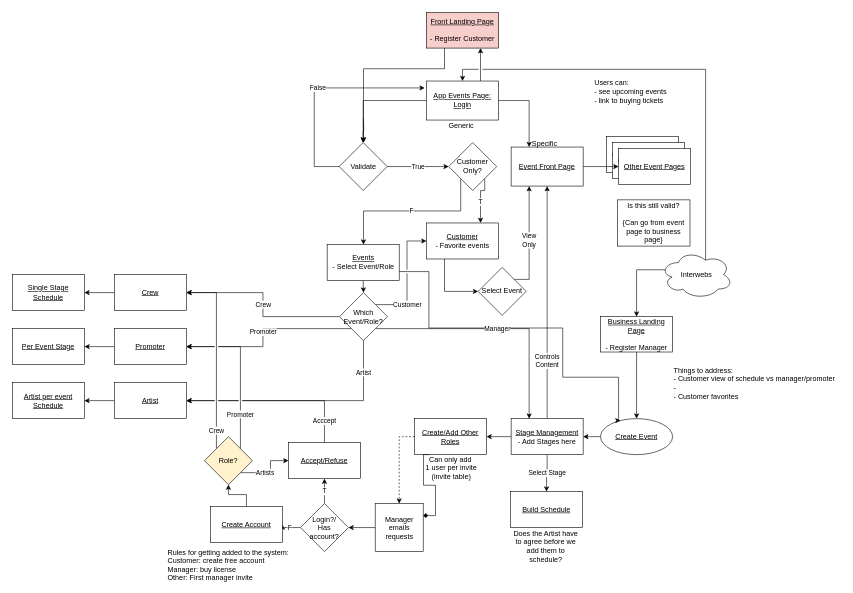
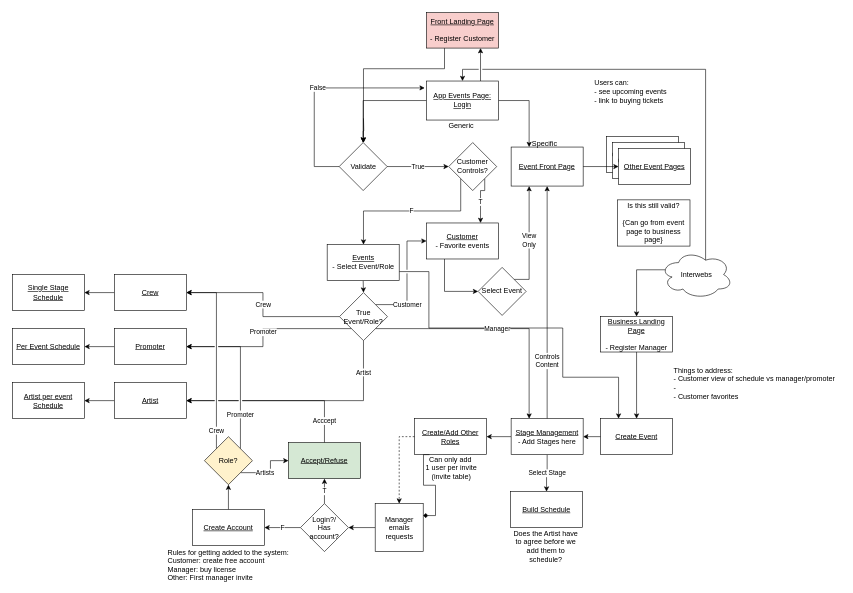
  <mxCell id="0" />
  <mxCell id="1" parent="0" />
  <mxCell id="2" style="edgeStyle=orthogonalEdgeStyle;rounded=0;orthogonalLoop=1;jettySize=auto;html=1;exitX=0.5;exitY=1;exitDx=0;exitDy=0;entryX=0.5;entryY=0;entryDx=0;entryDy=0;" parent="1" target="5" edge="1"><mxGeometry relative="1" as="geometry"><mxPoint x="605" y="196.667" as="sourcePoint" /></mxGeometry></mxCell>
  <mxCell id="3" value="False" style="edgeStyle=orthogonalEdgeStyle;rounded=0;jumpStyle=arc;orthogonalLoop=1;jettySize=auto;html=1;exitX=0;exitY=0.5;exitDx=0;exitDy=0;" parent="1" source="5" edge="1"><mxGeometry relative="1" as="geometry"><Array as="points"><mxPoint x="523" y="277" /><mxPoint x="523" y="146" /></Array><mxPoint x="707" y="146" as="targetPoint" /></mxGeometry></mxCell>
  <mxCell id="4" value="True" style="edgeStyle=orthogonalEdgeStyle;rounded=0;jumpStyle=gap;orthogonalLoop=1;jettySize=auto;html=1;exitX=1;exitY=0.5;exitDx=0;exitDy=0;entryX=0;entryY=0.5;entryDx=0;entryDy=0;" parent="1" source="5" target="68" edge="1"><mxGeometry relative="1" as="geometry" /></mxCell>
  <mxCell id="5" value="Validate" style="rhombus;whiteSpace=wrap;html=1;" parent="1" vertex="1"><mxGeometry x="564.5" y="237" width="80" height="80" as="geometry" /></mxCell>
  <mxCell id="6" style="edgeStyle=orthogonalEdgeStyle;rounded=0;orthogonalLoop=1;jettySize=auto;html=1;exitX=0;exitY=0.5;exitDx=0;exitDy=0;entryX=0.5;entryY=0;entryDx=0;entryDy=0;" parent="1" source="9" target="5" edge="1"><mxGeometry relative="1" as="geometry"><mxPoint x="665" y="166.667" as="targetPoint" /></mxGeometry></mxCell>
  <mxCell id="7" style="edgeStyle=orthogonalEdgeStyle;rounded=0;orthogonalLoop=1;jettySize=auto;html=1;exitX=1;exitY=0.5;exitDx=0;exitDy=0;entryX=0.25;entryY=0;entryDx=0;entryDy=0;" parent="1" source="9" target="69" edge="1"><mxGeometry relative="1" as="geometry" /></mxCell>
  <mxCell id="8" style="edgeStyle=orthogonalEdgeStyle;rounded=0;orthogonalLoop=1;jettySize=auto;html=1;exitX=0.75;exitY=0;exitDx=0;exitDy=0;entryX=0.75;entryY=1;entryDx=0;entryDy=0;" parent="1" source="9" target="81" edge="1"><mxGeometry relative="1" as="geometry" /></mxCell>
  <mxCell id="9" value="App Events Page:&lt;br&gt;Login" style="rounded=0;whiteSpace=wrap;html=1;fontStyle=4" parent="1" vertex="1"><mxGeometry x="710" y="134.5" width="120" height="65" as="geometry" /></mxCell>
  <mxCell id="10" style="edgeStyle=orthogonalEdgeStyle;rounded=0;orthogonalLoop=1;jettySize=auto;html=1;exitX=0;exitY=0.5;exitDx=0;exitDy=0;entryX=1;entryY=0.5;entryDx=0;entryDy=0;fontStyle=4" parent="1" source="49" target="47" edge="1"><mxGeometry relative="1" as="geometry" /></mxCell>
  <mxCell id="11" style="edgeStyle=orthogonalEdgeStyle;rounded=0;orthogonalLoop=1;jettySize=auto;html=1;exitX=0;exitY=0.5;exitDx=0;exitDy=0;entryX=1;entryY=0.5;entryDx=0;entryDy=0;fontStyle=4" parent="1" source="50" target="46" edge="1"><mxGeometry relative="1" as="geometry" /></mxCell>
  <mxCell id="12" style="edgeStyle=orthogonalEdgeStyle;rounded=0;orthogonalLoop=1;jettySize=auto;html=1;exitX=0;exitY=0.5;exitDx=0;exitDy=0;entryX=1;entryY=0.5;entryDx=0;entryDy=0;fontStyle=4" parent="1" source="51" target="45" edge="1"><mxGeometry relative="1" as="geometry" /></mxCell>
  <mxCell id="13" value="&lt;div&gt;Controls&lt;/div&gt;&lt;div&gt;Content&lt;/div&gt;" style="edgeStyle=orthogonalEdgeStyle;rounded=0;orthogonalLoop=1;jettySize=auto;html=1;exitX=0.5;exitY=0;exitDx=0;exitDy=0;entryX=0.5;entryY=1;entryDx=0;entryDy=0;" parent="1" source="24" target="69" edge="1"><mxGeometry x="-0.504" relative="1" as="geometry"><mxPoint x="941" y="380" as="targetPoint" /><mxPoint as="offset" /><mxPoint x="911" y="527" as="sourcePoint" /></mxGeometry></mxCell>
  <mxCell id="14" style="edgeStyle=orthogonalEdgeStyle;rounded=0;orthogonalLoop=1;jettySize=auto;html=1;exitX=0.5;exitY=1;exitDx=0;exitDy=0;entryX=0.5;entryY=0;entryDx=0;entryDy=0;" parent="1" source="15" target="20" edge="1"><mxGeometry relative="1" as="geometry" /></mxCell>
  <mxCell id="15" value="&lt;u&gt;Business Landing Page&lt;/u&gt;&lt;br&gt;&lt;br&gt;- Register Manager" style="rounded=0;whiteSpace=wrap;html=1;" parent="1" vertex="1"><mxGeometry x="1000" y="527" width="120" height="59" as="geometry" /></mxCell>
  <mxCell id="16" style="edgeStyle=orthogonalEdgeStyle;rounded=0;orthogonalLoop=1;jettySize=auto;html=1;exitX=0.07;exitY=0.4;exitDx=0;exitDy=0;exitPerimeter=0;entryX=0.5;entryY=0;entryDx=0;entryDy=0;" parent="1" source="18" target="15" edge="1"><mxGeometry relative="1" as="geometry"><Array as="points"><mxPoint x="1060" y="449" /></Array></mxGeometry></mxCell>
  <mxCell id="17" style="edgeStyle=orthogonalEdgeStyle;rounded=0;jumpStyle=gap;orthogonalLoop=1;jettySize=auto;html=1;exitX=0.625;exitY=0.2;exitDx=0;exitDy=0;exitPerimeter=0;entryX=0.5;entryY=0;entryDx=0;entryDy=0;" parent="1" source="18" target="9" edge="1"><mxGeometry relative="1" as="geometry"><Array as="points"><mxPoint x="1175" y="115" /><mxPoint x="770" y="115" /></Array></mxGeometry></mxCell>
  <mxCell id="18" value="Interwebs" style="ellipse;shape=cloud;whiteSpace=wrap;html=1;" parent="1" vertex="1"><mxGeometry x="1100" y="417" width="120" height="80" as="geometry" /></mxCell>
  <mxCell id="19" value="&lt;div&gt;Is this still valid?&lt;/div&gt;&lt;div&gt;&lt;br&gt;&lt;/div&gt;&lt;div&gt;{Can go from event page to business page}&lt;/div&gt;" style="text;html=1;strokeColor=#000000;fillColor=none;align=center;verticalAlign=middle;whiteSpace=wrap;rounded=0;" parent="1" vertex="1"><mxGeometry x="1028" y="332.5" width="121" height="77" as="geometry" /></mxCell>
- <mxCell id="20" value="&lt;u&gt;Create Event&lt;/u&gt;" style="ellipse;whiteSpace=wrap;html=1;" parent="1" vertex="1"><mxGeometry x="1000" y="697" width="120" height="60" as="geometry" /></mxCell>
+ <mxCell id="20" value="&lt;u&gt;Create Event&lt;/u&gt;" style="rounded=0;whiteSpace=wrap;html=1;" parent="1" vertex="1"><mxGeometry x="1000" y="697" width="120" height="60" as="geometry" /></mxCell>
  <mxCell id="21" style="edgeStyle=orthogonalEdgeStyle;rounded=0;orthogonalLoop=1;jettySize=auto;html=1;exitX=1;exitY=0.5;exitDx=0;exitDy=0;entryX=0;entryY=0.5;entryDx=0;entryDy=0;startArrow=classic;startFill=1;endArrow=none;endFill=0;" parent="1" source="24" target="20" edge="1"><mxGeometry relative="1" as="geometry" /></mxCell>
  <mxCell id="22" value="Select Stage" style="edgeStyle=orthogonalEdgeStyle;rounded=0;orthogonalLoop=1;jettySize=auto;html=1;exitX=0.5;exitY=1;exitDx=0;exitDy=0;entryX=0.5;entryY=0;entryDx=0;entryDy=0;startArrow=none;startFill=0;" parent="1" source="24" target="29" edge="1"><mxGeometry relative="1" as="geometry" /></mxCell>
  <mxCell id="23" style="edgeStyle=orthogonalEdgeStyle;rounded=0;orthogonalLoop=1;jettySize=auto;html=1;exitX=0;exitY=0.5;exitDx=0;exitDy=0;entryX=1;entryY=0.5;entryDx=0;entryDy=0;startArrow=none;startFill=0;" parent="1" source="24" target="26" edge="1"><mxGeometry relative="1" as="geometry" /></mxCell>
  <mxCell id="24" value="&lt;u&gt;Stage Management&lt;br&gt;&lt;/u&gt;- Add Stages here" style="rounded=0;whiteSpace=wrap;html=1;" parent="1" vertex="1"><mxGeometry x="851" y="697" width="120" height="60" as="geometry" /></mxCell>
  <mxCell id="25" value="" style="group" parent="1" vertex="1" connectable="0"><mxGeometry x="680" y="697" width="140" height="103" as="geometry" /></mxCell>
  <mxCell id="26" value="&lt;u&gt;Create/Add Other Roles&lt;/u&gt;" style="rounded=0;whiteSpace=wrap;html=1;direction=east;" parent="25" vertex="1"><mxGeometry x="10" width="120" height="60" as="geometry" /></mxCell>
  <mxCell id="27" value="Can only add&lt;br&gt;&amp;nbsp;1 user per invite&lt;br&gt;&amp;nbsp;(invite table)" style="text;html=1;strokeColor=none;fillColor=none;align=center;verticalAlign=middle;whiteSpace=wrap;rounded=0;" parent="25" vertex="1"><mxGeometry y="60" width="140" height="43" as="geometry" /></mxCell>
  <mxCell id="28" value="" style="group;fontStyle=4" parent="1" vertex="1" connectable="0"><mxGeometry x="849" y="818.569" width="121" height="121.931" as="geometry" /></mxCell>
  <mxCell id="29" value="&lt;u&gt;Build Schedule&lt;/u&gt;" style="rounded=0;whiteSpace=wrap;html=1;" parent="28" vertex="1"><mxGeometry x="1" width="120" height="60" as="geometry" /></mxCell>
  <mxCell id="30" value="Does the Artist have to agree before we add them to schedule?" style="text;html=1;strokeColor=none;fillColor=none;align=center;verticalAlign=middle;whiteSpace=wrap;rounded=0;" parent="28" vertex="1"><mxGeometry y="59.931" width="120" height="62" as="geometry" /></mxCell>
  <mxCell id="31" style="edgeStyle=orthogonalEdgeStyle;rounded=0;orthogonalLoop=1;jettySize=auto;html=1;exitX=0;exitY=0.5;exitDx=0;exitDy=0;entryX=1;entryY=0.5;entryDx=0;entryDy=0;" parent="1" source="32" target="36" edge="1"><mxGeometry relative="1" as="geometry" /></mxCell>
  <mxCell id="32" value="Manager emails requests" style="whiteSpace=wrap;html=1;aspect=fixed;" parent="1" vertex="1"><mxGeometry x="624.5" y="838.5" width="80" height="80" as="geometry" /></mxCell>
  <mxCell id="33" style="edgeStyle=orthogonalEdgeStyle;rounded=0;orthogonalLoop=1;jettySize=auto;html=1;exitX=0;exitY=0.5;exitDx=0;exitDy=0;entryX=0.5;entryY=0;entryDx=0;entryDy=0;startArrow=none;startFill=0;endArrow=classic;endFill=1;dashed=1;" parent="1" source="26" target="32" edge="1"><mxGeometry relative="1" as="geometry" /></mxCell>
  <mxCell id="34" value="F" style="edgeStyle=orthogonalEdgeStyle;rounded=0;orthogonalLoop=1;jettySize=auto;html=1;exitX=0;exitY=0.5;exitDx=0;exitDy=0;entryX=1;entryY=0.5;entryDx=0;entryDy=0;startArrow=none;startFill=0;endArrow=classic;endFill=1;" parent="1" source="36" target="41" edge="1"><mxGeometry relative="1" as="geometry" /></mxCell>
  <mxCell id="35" value="T" style="edgeStyle=orthogonalEdgeStyle;rounded=0;orthogonalLoop=1;jettySize=auto;html=1;exitX=0.5;exitY=0;exitDx=0;exitDy=0;entryX=0.5;entryY=1;entryDx=0;entryDy=0;" parent="1" source="36" target="43" edge="1"><mxGeometry relative="1" as="geometry" /></mxCell>
  <mxCell id="36" value="Login?/&lt;br&gt;Has&lt;br&gt;account?" style="rhombus;whiteSpace=wrap;html=1;" parent="1" vertex="1"><mxGeometry x="500" y="838.5" width="80" height="80" as="geometry" /></mxCell>
  <mxCell id="37" value="Artists" style="edgeStyle=orthogonalEdgeStyle;rounded=0;orthogonalLoop=1;jettySize=auto;html=1;exitX=1;exitY=1;exitDx=0;exitDy=0;entryX=0;entryY=0.5;entryDx=0;entryDy=0;" parent="1" source="64" target="43" edge="1"><mxGeometry x="-0.18" relative="1" as="geometry"><mxPoint as="offset" /></mxGeometry></mxCell>
  <mxCell id="38" value="Crew" style="edgeStyle=orthogonalEdgeStyle;rounded=0;jumpStyle=gap;orthogonalLoop=1;jettySize=auto;html=1;exitX=0;exitY=0;exitDx=0;exitDy=0;entryX=1;entryY=0.5;entryDx=0;entryDy=0;" parent="1" source="64" target="49" edge="1"><mxGeometry x="-0.806" relative="1" as="geometry"><Array as="points"><mxPoint x="360" y="487" /></Array><mxPoint as="offset" /></mxGeometry></mxCell>
  <mxCell id="39" value="Promoter" style="edgeStyle=orthogonalEdgeStyle;rounded=0;jumpStyle=gap;orthogonalLoop=1;jettySize=auto;html=1;exitX=1;exitY=0;exitDx=0;exitDy=0;entryX=1;entryY=0.5;entryDx=0;entryDy=0;" parent="1" source="64" target="50" edge="1"><mxGeometry x="-0.561" relative="1" as="geometry"><Array as="points"><mxPoint x="400" y="577" /></Array><mxPoint as="offset" /></mxGeometry></mxCell>
  <mxCell id="40" style="edgeStyle=orthogonalEdgeStyle;rounded=0;jumpStyle=gap;orthogonalLoop=1;jettySize=auto;html=1;exitX=0.5;exitY=0;exitDx=0;exitDy=0;" parent="1" source="41" target="64" edge="1"><mxGeometry relative="1" as="geometry" /></mxCell>
- <mxCell id="41" value="Create Account" style="rounded=0;whiteSpace=wrap;html=1;fontStyle=4" parent="1" vertex="1"><mxGeometry x="350" y="843.5" width="120" height="60" as="geometry" /></mxCell>
+ <mxCell id="41" value="Create Account" style="rounded=0;whiteSpace=wrap;html=1;fontStyle=4" parent="1" vertex="1"><mxGeometry x="320" y="848.5" width="120" height="60" as="geometry" /></mxCell>
  <mxCell id="42" value="Acccept" style="edgeStyle=orthogonalEdgeStyle;rounded=0;jumpStyle=gap;orthogonalLoop=1;jettySize=auto;html=1;exitX=0.5;exitY=0;exitDx=0;exitDy=0;entryX=1;entryY=0.5;entryDx=0;entryDy=0;" parent="1" source="43" target="51" edge="1"><mxGeometry x="-0.76" relative="1" as="geometry"><mxPoint as="offset" /></mxGeometry></mxCell>
- <mxCell id="43" value="Accept/Refuse" style="rounded=0;whiteSpace=wrap;html=1;fontStyle=4" parent="1" vertex="1"><mxGeometry x="480" y="737" width="120" height="60" as="geometry" /></mxCell>
+ <mxCell id="43" value="Accept/Refuse" style="rounded=0;whiteSpace=wrap;html=1;fontStyle=4;fillColor=#d5e8d4;" parent="1" vertex="1"><mxGeometry x="480" y="737" width="120" height="60" as="geometry" /></mxCell>
  <mxCell id="44" value="" style="group" parent="1" vertex="1" connectable="0"><mxGeometry x="20" y="457" width="120.167" height="240" as="geometry" /></mxCell>
  <mxCell id="45" value="Artist per event Schedule" style="rounded=0;whiteSpace=wrap;html=1;fontStyle=4" parent="44" vertex="1"><mxGeometry y="180" width="120" height="60" as="geometry" /></mxCell>
- <mxCell id="46" value="Per Event Stage" style="rounded=0;whiteSpace=wrap;html=1;fontStyle=4" parent="44" vertex="1"><mxGeometry x="0.167" y="90" width="120" height="60" as="geometry" /></mxCell>
+ <mxCell id="46" value="Per Event Schedule" style="rounded=0;whiteSpace=wrap;html=1;fontStyle=4" parent="44" vertex="1"><mxGeometry x="0.167" y="90" width="120" height="60" as="geometry" /></mxCell>
  <mxCell id="47" value="Single Stage Schedule" style="rounded=0;whiteSpace=wrap;html=1;fontStyle=4" parent="44" vertex="1"><mxGeometry width="120" height="60" as="geometry" /></mxCell>
  <mxCell id="48" value="" style="group" parent="1" vertex="1" connectable="0"><mxGeometry x="190" y="457" width="120" height="240" as="geometry" /></mxCell>
  <mxCell id="49" value="Crew" style="rounded=0;whiteSpace=wrap;html=1;fontStyle=4" parent="48" vertex="1"><mxGeometry width="120" height="60" as="geometry" /></mxCell>
  <mxCell id="50" value="Promoter" style="rounded=0;whiteSpace=wrap;html=1;fontStyle=4" parent="48" vertex="1"><mxGeometry y="90" width="120" height="60" as="geometry" /></mxCell>
  <mxCell id="51" value="Artist&lt;br&gt;" style="rounded=0;whiteSpace=wrap;html=1;fontStyle=4" parent="48" vertex="1"><mxGeometry y="180" width="120" height="60" as="geometry" /></mxCell>
  <mxCell id="52" style="edgeStyle=orthogonalEdgeStyle;rounded=0;orthogonalLoop=1;jettySize=auto;html=1;exitX=0.5;exitY=1;exitDx=0;exitDy=0;entryX=0.5;entryY=0;entryDx=0;entryDy=0;" parent="1" source="54" target="60" edge="1"><mxGeometry relative="1" as="geometry" /></mxCell>
  <mxCell id="53" value="" style="edgeStyle=orthogonalEdgeStyle;rounded=0;orthogonalLoop=1;jettySize=auto;html=1;exitX=1;exitY=0.75;exitDx=0;exitDy=0;entryX=0.25;entryY=0;entryDx=0;entryDy=0;" parent="1" source="54" target="20" edge="1"><mxGeometry relative="1" as="geometry"><Array as="points"><mxPoint x="714" y="452" /><mxPoint x="714" y="546" /><mxPoint x="937" y="546" /><mxPoint x="937" y="628" /><mxPoint x="1030" y="628" /></Array></mxGeometry></mxCell>
  <mxCell id="54" value="&lt;u&gt;Events&lt;/u&gt;&lt;br&gt;- Select Event/Role" style="rounded=0;whiteSpace=wrap;html=1;" parent="1" vertex="1"><mxGeometry x="544.5" y="407" width="120" height="60" as="geometry" /></mxCell>
  <mxCell id="55" value="Crew" style="edgeStyle=orthogonalEdgeStyle;rounded=0;orthogonalLoop=1;jettySize=auto;html=1;exitX=0;exitY=0.5;exitDx=0;exitDy=0;entryX=1;entryY=0.5;entryDx=0;entryDy=0;jumpStyle=gap;" parent="1" source="60" target="49" edge="1"><mxGeometry relative="1" as="geometry" /></mxCell>
  <mxCell id="56" value="Promoter" style="edgeStyle=orthogonalEdgeStyle;rounded=0;orthogonalLoop=1;jettySize=auto;html=1;exitX=0;exitY=1;exitDx=0;exitDy=0;entryX=1;entryY=0.5;entryDx=0;entryDy=0;jumpStyle=gap;" parent="1" source="60" target="50" edge="1"><mxGeometry relative="1" as="geometry" /></mxCell>
  <mxCell id="57" value="Artist" style="edgeStyle=orthogonalEdgeStyle;rounded=0;orthogonalLoop=1;jettySize=auto;html=1;exitX=0.5;exitY=1;exitDx=0;exitDy=0;entryX=1;entryY=0.5;entryDx=0;entryDy=0;jumpStyle=gap;" parent="1" source="60" target="51" edge="1"><mxGeometry x="-0.732" relative="1" as="geometry"><mxPoint as="offset" /></mxGeometry></mxCell>
  <mxCell id="58" value="Customer" style="edgeStyle=orthogonalEdgeStyle;rounded=0;jumpStyle=gap;orthogonalLoop=1;jettySize=auto;html=1;exitX=1;exitY=0;exitDx=0;exitDy=0;entryX=0;entryY=0.5;entryDx=0;entryDy=0;" parent="1" source="60" target="63" edge="1"><mxGeometry x="-0.445" relative="1" as="geometry"><mxPoint as="offset" /></mxGeometry></mxCell>
  <mxCell id="59" value="Manager" style="edgeStyle=orthogonalEdgeStyle;rounded=0;orthogonalLoop=1;jettySize=auto;html=1;exitX=1;exitY=1;exitDx=0;exitDy=0;entryX=0.25;entryY=0;entryDx=0;entryDy=0;" parent="1" source="60" target="24" edge="1"><mxGeometry relative="1" as="geometry" /></mxCell>
- <mxCell id="60" value="Which Event/Role?" style="rhombus;whiteSpace=wrap;html=1;" parent="1" vertex="1"><mxGeometry x="565" y="487" width="80" height="80" as="geometry" /></mxCell>
+ <mxCell id="60" value="True Event/Role?" style="rhombus;whiteSpace=wrap;html=1;" parent="1" vertex="1"><mxGeometry x="565" y="487" width="80" height="80" as="geometry" /></mxCell>
  <mxCell id="61" value="Generic" style="text;html=1;resizable=0;points=[];autosize=1;align=left;verticalAlign=top;spacingTop=-4;" parent="1" vertex="1"><mxGeometry x="744.5" y="199.5" width="51" height="14" as="geometry" /></mxCell>
  <mxCell id="62" style="edgeStyle=orthogonalEdgeStyle;rounded=0;jumpStyle=gap;orthogonalLoop=1;jettySize=auto;html=1;exitX=0.25;exitY=1;exitDx=0;exitDy=0;entryX=0;entryY=0.5;entryDx=0;entryDy=0;" parent="1" source="63" target="71" edge="1"><mxGeometry relative="1" as="geometry" /></mxCell>
  <mxCell id="63" value="&lt;u&gt;Customer&lt;br&gt;&lt;/u&gt;- Favorite events" style="rounded=0;whiteSpace=wrap;html=1;" parent="1" vertex="1"><mxGeometry x="710" y="371" width="120" height="60" as="geometry" /></mxCell>
  <mxCell id="64" value="Role?" style="rhombus;whiteSpace=wrap;html=1;fillColor=#fff2cc;" parent="1" vertex="1"><mxGeometry x="340" y="727" width="80" height="80" as="geometry" /></mxCell>
  <mxCell id="65" value="&lt;div&gt;Rules for getting added to the system:&lt;/div&gt;&lt;div&gt;Customer: create free account&lt;/div&gt;&lt;div&gt;Manager: buy license&lt;/div&gt;&lt;div&gt;Other: First manager invite&lt;br&gt;&lt;/div&gt;" style="text;html=1;resizable=0;points=[];autosize=1;align=left;verticalAlign=top;spacingTop=-4;" parent="1" vertex="1"><mxGeometry x="276.5" y="909.5" width="207" height="56" as="geometry" /></mxCell>
  <mxCell id="66" value="T" style="edgeStyle=orthogonalEdgeStyle;rounded=0;jumpStyle=gap;orthogonalLoop=1;jettySize=auto;html=1;exitX=1;exitY=1;exitDx=0;exitDy=0;entryX=0.75;entryY=0;entryDx=0;entryDy=0;" parent="1" source="68" target="63" edge="1"><mxGeometry x="0.126" relative="1" as="geometry"><Array as="points"><mxPoint x="807" y="317" /><mxPoint x="800" y="317" /></Array><mxPoint as="offset" /></mxGeometry></mxCell>
  <mxCell id="67" value="F" style="edgeStyle=orthogonalEdgeStyle;rounded=0;jumpStyle=gap;orthogonalLoop=1;jettySize=auto;html=1;exitX=0;exitY=1;exitDx=0;exitDy=0;" parent="1" source="68" target="54" edge="1"><mxGeometry relative="1" as="geometry"><Array as="points"><mxPoint x="767" y="351" /><mxPoint x="605" y="351" /></Array></mxGeometry></mxCell>
- <mxCell id="68" value="Customer Only?" style="rhombus;whiteSpace=wrap;html=1;" parent="1" vertex="1"><mxGeometry x="747" y="237" width="80" height="80" as="geometry" /></mxCell>
+ <mxCell id="68" value="Customer Controls?" style="rhombus;whiteSpace=wrap;html=1;" parent="1" vertex="1"><mxGeometry x="747" y="237" width="80" height="80" as="geometry" /></mxCell>
  <mxCell id="69" value="Event Front Page" style="rounded=0;whiteSpace=wrap;html=1;fontStyle=4" parent="1" vertex="1"><mxGeometry x="851" y="244.5" width="120" height="65" as="geometry" /></mxCell>
  <mxCell id="70" value="&lt;div&gt;View&lt;/div&gt;&lt;div&gt;Only&lt;br&gt;&lt;/div&gt;" style="edgeStyle=orthogonalEdgeStyle;rounded=0;jumpStyle=gap;orthogonalLoop=1;jettySize=auto;html=1;exitX=1;exitY=0;exitDx=0;exitDy=0;entryX=0.25;entryY=1;entryDx=0;entryDy=0;" parent="1" source="71" target="69" edge="1"><mxGeometry relative="1" as="geometry"><Array as="points"><mxPoint x="881" y="465" /></Array></mxGeometry></mxCell>
  <mxCell id="71" value="Select Event" style="rhombus;whiteSpace=wrap;html=1;" parent="1" vertex="1"><mxGeometry x="796" y="445" width="80" height="80" as="geometry" /></mxCell>
  <mxCell id="72" value="Specific" style="text;html=1;resizable=0;points=[];autosize=1;align=left;verticalAlign=top;spacingTop=-4;" parent="1" vertex="1"><mxGeometry x="883.5" y="229.5" width="52" height="14" as="geometry" /></mxCell>
  <mxCell id="73" value="" style="group;fontStyle=4" parent="1" vertex="1" connectable="0"><mxGeometry x="1010" y="227" width="140" height="80" as="geometry" /></mxCell>
  <mxCell id="74" value="Other Event Pages" style="rounded=0;whiteSpace=wrap;html=1;" parent="73" vertex="1"><mxGeometry width="120" height="60" as="geometry" /></mxCell>
  <mxCell id="75" value="Other Event Pages" style="rounded=0;whiteSpace=wrap;html=1;" parent="73" vertex="1"><mxGeometry x="10" y="10" width="120" height="60" as="geometry" /></mxCell>
  <mxCell id="76" value="&lt;u&gt;Other Event Pages&lt;/u&gt;" style="rounded=0;whiteSpace=wrap;html=1;" parent="73" vertex="1"><mxGeometry x="20" y="20" width="120" height="60" as="geometry" /></mxCell>
  <mxCell id="77" style="edgeStyle=orthogonalEdgeStyle;rounded=0;orthogonalLoop=1;jettySize=auto;html=1;exitX=1;exitY=0.5;exitDx=0;exitDy=0;entryX=0;entryY=0.5;entryDx=0;entryDy=0;" parent="1" source="69" target="76" edge="1"><mxGeometry relative="1" as="geometry" /></mxCell>
  <mxCell id="78" value="Users can: &lt;br&gt;- see upcoming events &lt;br&gt;- link to buying tickets" style="text;html=1;" parent="1" vertex="1"><mxGeometry x="988" y="123.5" width="144" height="60" as="geometry" /></mxCell>
  <mxCell id="79" value="Things to address:&lt;br&gt;- Customer view of schedule vs manager/promoter&lt;br&gt;-&amp;nbsp;&lt;br&gt;- Customer favorites" style="text;html=1;resizable=0;points=[];autosize=1;align=left;verticalAlign=top;spacingTop=-4;" parent="1" vertex="1"><mxGeometry x="1120" y="607" width="279" height="54" as="geometry" /></mxCell>
  <mxCell id="80" style="edgeStyle=orthogonalEdgeStyle;rounded=0;orthogonalLoop=1;jettySize=auto;html=1;exitX=0.25;exitY=1;exitDx=0;exitDy=0;" parent="1" source="81" target="5" edge="1"><mxGeometry relative="1" as="geometry"><Array as="points"><mxPoint x="740" y="114" /><mxPoint x="605" y="114" /></Array></mxGeometry></mxCell>
  <mxCell id="81" value="&lt;u&gt;Front Landing Page&lt;/u&gt;&lt;br&gt;&lt;br&gt;- Register Customer" style="rounded=0;whiteSpace=wrap;html=1;fillColor=#f8cecc;" parent="1" vertex="1"><mxGeometry x="710" y="20.6" width="120" height="59" as="geometry" /></mxCell>
  <mxCell id="82" style="edgeStyle=orthogonalEdgeStyle;rounded=0;orthogonalLoop=1;jettySize=auto;html=1;exitX=0.25;exitY=0;exitDx=0;exitDy=0;entryX=1;entryY=0.25;entryDx=0;entryDy=0;endArrow=diamond;" parent="1" source="27" target="32" edge="1"><mxGeometry relative="1" as="geometry"><Array as="points"><mxPoint x="705" y="757" /><mxPoint x="705" y="808" /><mxPoint x="725" y="808" /><mxPoint x="725" y="859" /></Array></mxGeometry></mxCell>
